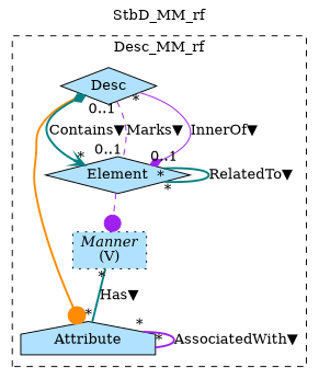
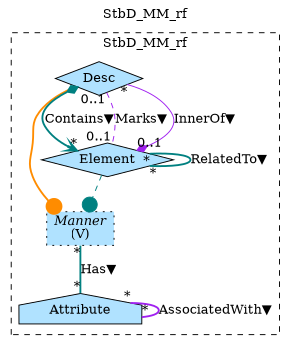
  digraph {
    label=StbD_MM_rf
    labelfontsize=12
    labelloc=tl
    node [fillcolor=lightskyblue1 shape=diamond style=filled]
    edge [color=purple style=bold dir=none headlabel="*"]
    n1 [label=Desc]
    n2 [label=<{<I>Manner</I><br/>(V)}> shape=record style="filled,dotted"]
    n3 [label=Attribute shape=house]
    n4 [label=Element]
    subgraph cluster_1 {
-     label=Desc_MM_rf
      style=dashed
      n1
      n2
      n3
      n4
    }
-   n1 -> n3 [arrowhead=dot arrowsize=2.0 color=darkorange dir="" headlabel=""]
+   n1 -> n2 [arrowhead=dot arrowsize=2.0 color=darkorange dir="" headlabel=""]
    n1 -> n4 [arrowhead=vee arrowtail=diamond color=teal dir=both label="Contains▼"]
    n1 -> n4 [headlabel="0..1" label="Marks▼" style=dashed taillabel="0..1"]
    n2 -> n3 [color=teal label="Has▼" taillabel="*"]
    n3 -> n3 [label="AssociatedWith▼" taillabel="*"]
    n4 -> n1 [arrowhead=none arrowtail=diamond dir=both label="InnerOf▼" style=solid taillabel="0..1"]
-   n4 -> n2 [arrowhead=dot arrowsize=2.0 style=dashed dir="" headlabel=""]
+   n4 -> n2 [arrowhead=dot arrowsize=2.0 color=teal style=dashed dir="" headlabel=""]
    n4 -> n4 [color=teal label="RelatedTo▼" taillabel="*"]
  }
